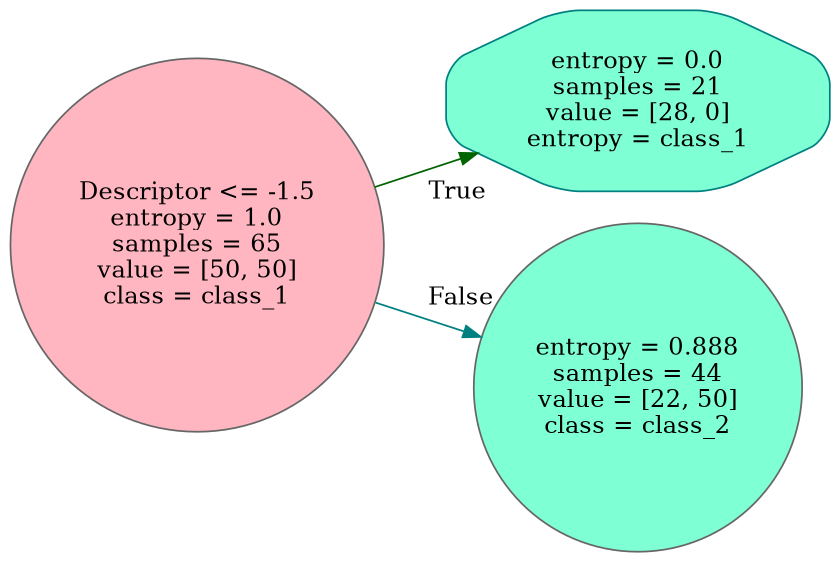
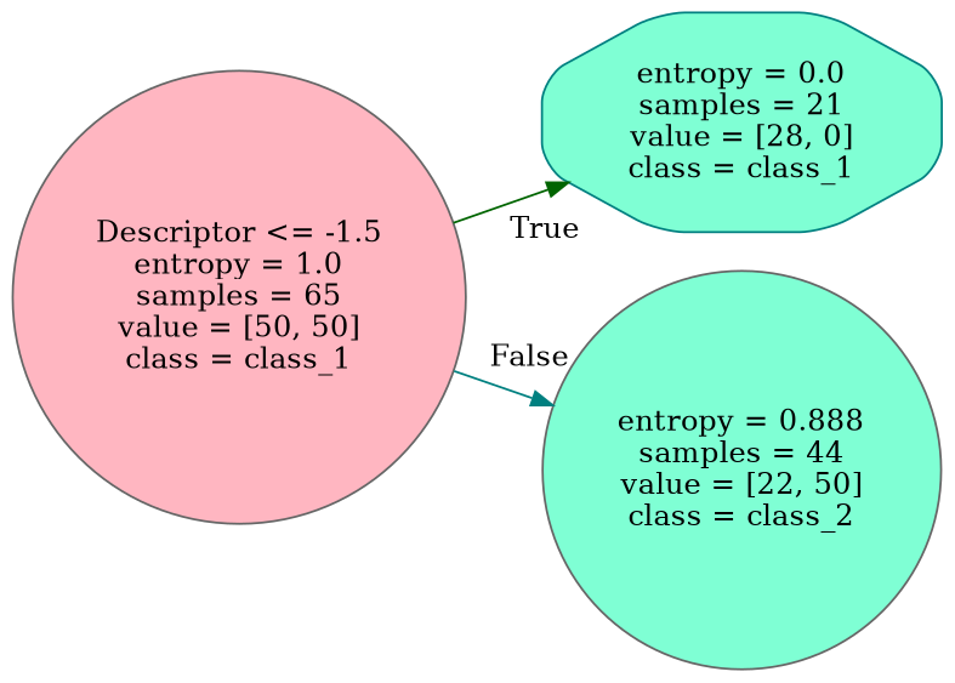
  digraph {
    rankdir=LR
    fontname="DejaVu Serif"
    node [color=gray40 fillcolor=aquamarine fontname="DejaVu Serif" shape=circle style="filled, rounded"]
    edge [fontname="DejaVu Serif" labeldistance=2.5]
    n1 [fillcolor=lightpink label="Descriptor <= -1.5\nentropy = 1.0\nsamples = 65\nvalue = [50, 50]\nclass = class_1"]
-   n2 [color=teal label="entropy = 0.0\nsamples = 21\nvalue = [28, 0]\nentropy = class_1" shape=octagon]
+   n2 [color=teal label="entropy = 0.0\nsamples = 21\nvalue = [28, 0]\nclass = class_1" shape=octagon]
    n3 [label="entropy = 0.888\nsamples = 44\nvalue = [22, 50]\nclass = class_2"]
    n1 -> n2 [headlabel=True labelangle=45 color=darkgreen]
    n1 -> n3 [headlabel=False labelangle=-45 color=teal]
  }
